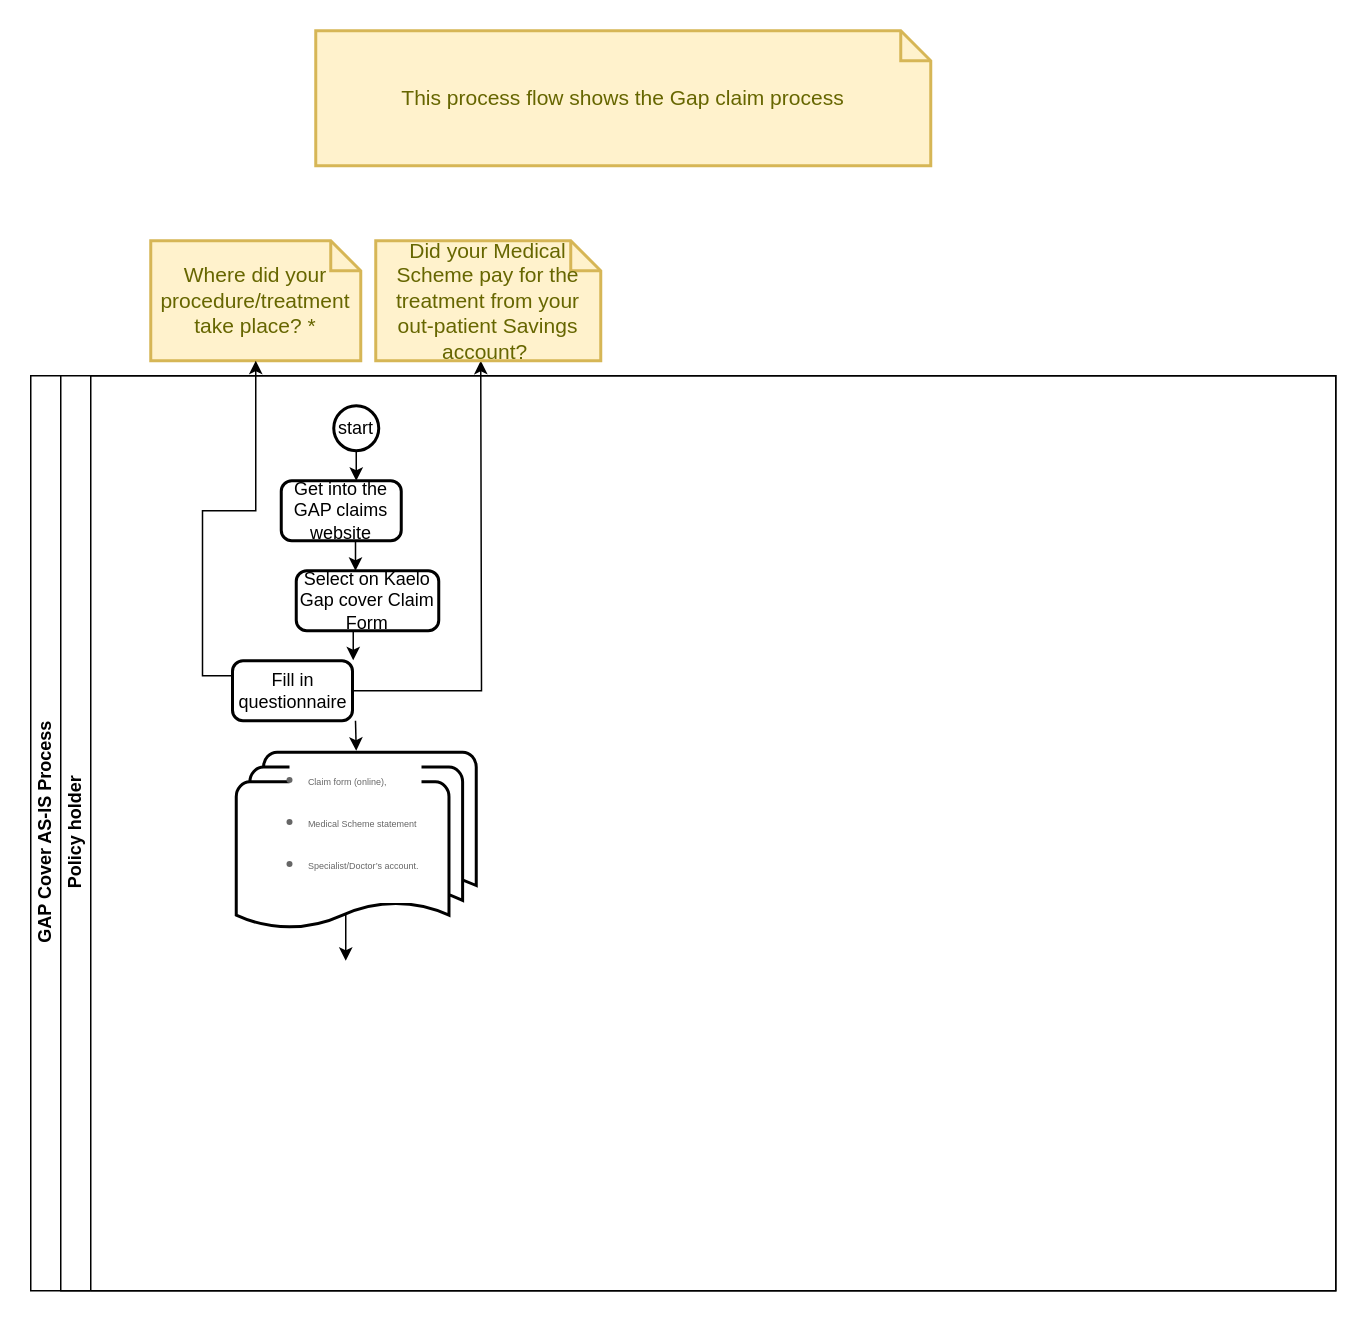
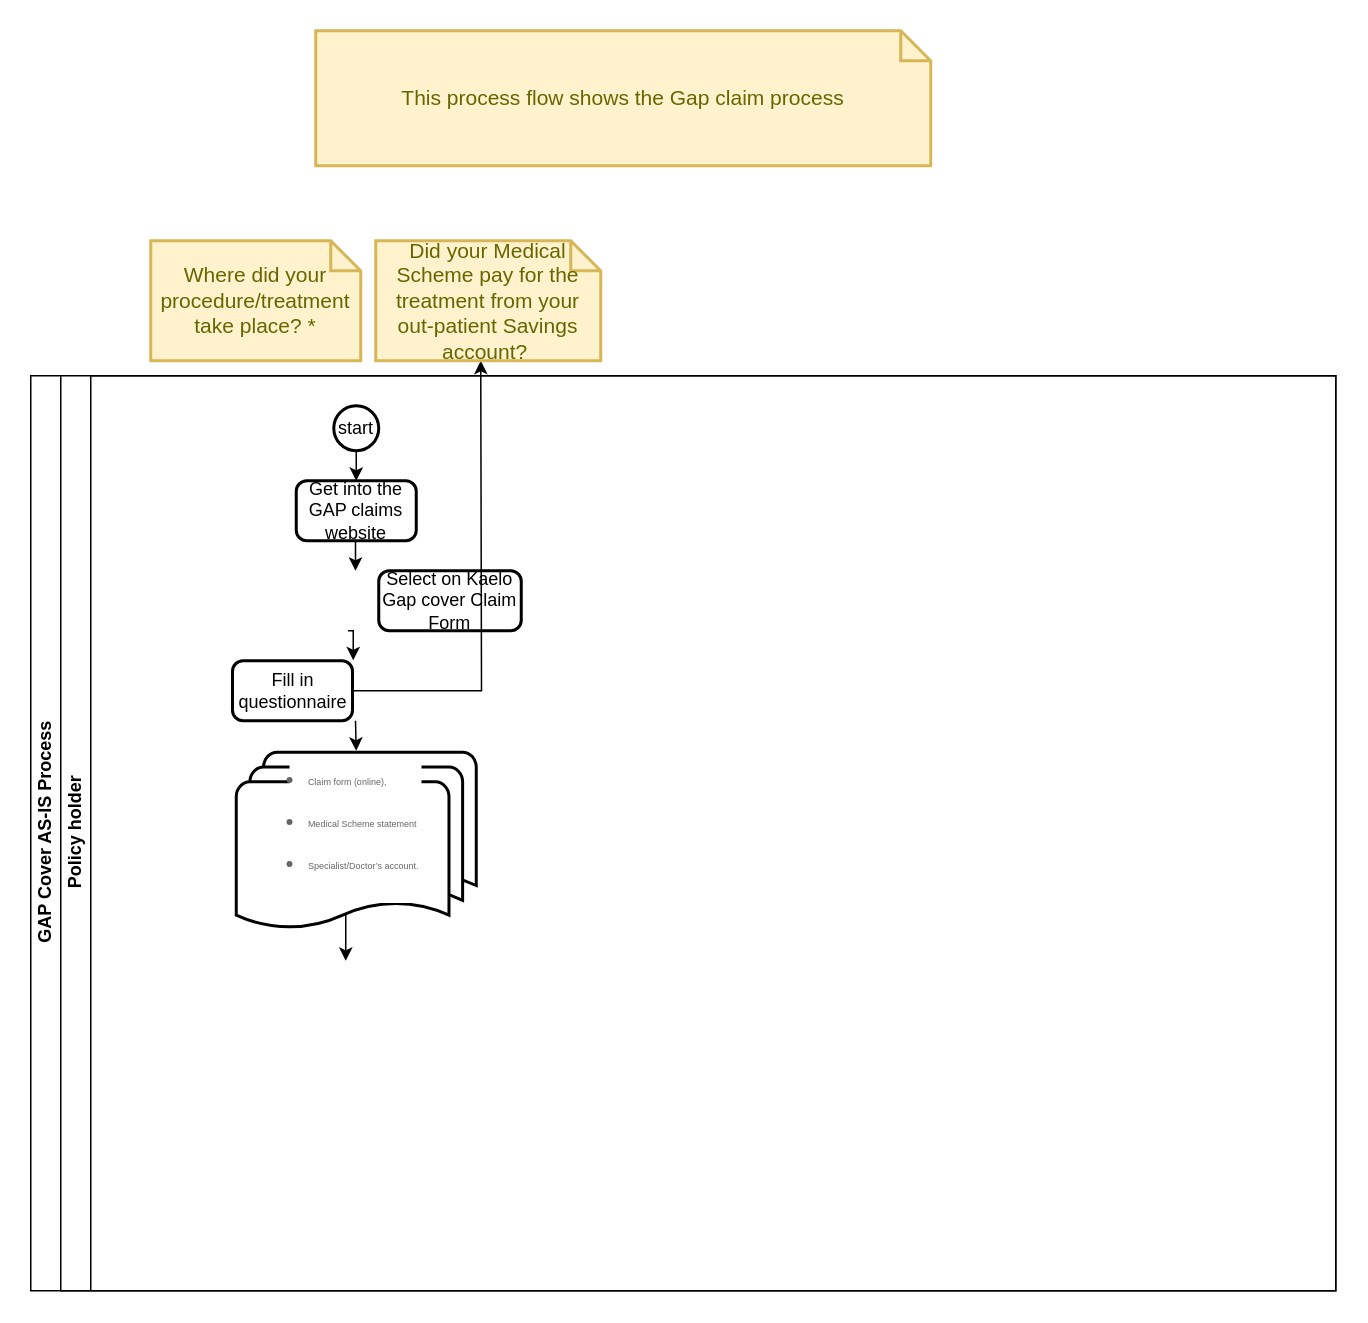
  <mxCell id="0" />
  <mxCell id="1" parent="0" />
  <mxCell id="2" value="GAP Cover AS-IS Process" style="swimlane;html=1;childLayout=stackLayout;resizeParent=1;resizeParentMax=0;horizontal=0;startSize=20;horizontalStack=0;" parent="1" vertex="1"><mxGeometry x="20" y="250" width="870" height="610" as="geometry" /></mxCell>
  <mxCell id="3" value="Policy holder" style="swimlane;html=1;startSize=20;horizontal=0;" parent="2" vertex="1"><mxGeometry x="20" width="850" height="610" as="geometry" /></mxCell>
  <mxCell id="4" style="edgeStyle=orthogonalEdgeStyle;rounded=0;orthogonalLoop=1;jettySize=auto;html=1;exitX=0.5;exitY=1;exitDx=0;exitDy=0;exitPerimeter=0;" edge="1" parent="3" source="5"><mxGeometry relative="1" as="geometry"><mxPoint x="197" y="70" as="targetPoint" /></mxGeometry></mxCell>
  <mxCell id="5" value="start" style="strokeWidth=2;html=1;shape=mxgraph.flowchart.start_2;whiteSpace=wrap;" vertex="1" parent="3"><mxGeometry x="182" y="20" width="30" height="30" as="geometry" /></mxCell>
  <mxCell id="6" style="edgeStyle=orthogonalEdgeStyle;rounded=0;orthogonalLoop=1;jettySize=auto;html=1;exitX=0.5;exitY=1;exitDx=0;exitDy=0;entryX=0.5;entryY=0;entryDx=0;entryDy=0;" edge="1" parent="3"><mxGeometry relative="1" as="geometry"><mxPoint x="189" y="110" as="sourcePoint" /><mxPoint x="196.5" y="130" as="targetPoint" /></mxGeometry></mxCell>
- <mxCell id="7" value="Get into the GAP claims website" style="rounded=1;whiteSpace=wrap;html=1;absoluteArcSize=1;arcSize=14;strokeWidth=2;" vertex="1" parent="3"><mxGeometry x="147" y="70" width="80" height="40" as="geometry" /></mxCell>
- <mxCell id="8" value="Select on Kaelo Gap cover Claim Form" style="rounded=1;whiteSpace=wrap;html=1;absoluteArcSize=1;arcSize=14;strokeWidth=2;" vertex="1" parent="3"><mxGeometry x="157" y="130" width="95" height="40" as="geometry" /></mxCell>
+ <mxCell id="7" value="Get into the GAP claims website" style="rounded=1;whiteSpace=wrap;html=1;absoluteArcSize=1;arcSize=14;strokeWidth=2;" vertex="1" parent="3"><mxGeometry x="157" y="70" width="80" height="40" as="geometry" /></mxCell>
+ <mxCell id="8" value="Select on Kaelo Gap cover Claim Form" style="rounded=1;whiteSpace=wrap;html=1;absoluteArcSize=1;arcSize=14;strokeWidth=2;" vertex="1" parent="3"><mxGeometry x="212" y="130" width="95" height="40" as="geometry" /></mxCell>
  <mxCell id="9" style="edgeStyle=orthogonalEdgeStyle;rounded=0;orthogonalLoop=1;jettySize=auto;html=1;exitX=0.5;exitY=1;exitDx=0;exitDy=0;" edge="1" parent="3"><mxGeometry relative="1" as="geometry"><mxPoint x="197" y="250" as="targetPoint" /><mxPoint x="196.5" y="230" as="sourcePoint" /></mxGeometry></mxCell>
  <mxCell id="10" style="edgeStyle=orthogonalEdgeStyle;rounded=0;orthogonalLoop=1;jettySize=auto;html=1;exitX=1;exitY=0.5;exitDx=0;exitDy=0;" edge="1" parent="3" source="11"><mxGeometry relative="1" as="geometry"><mxPoint x="280" y="-10" as="targetPoint" /></mxGeometry></mxCell>
  <mxCell id="11" value="Fill in questionnaire" style="rounded=1;whiteSpace=wrap;html=1;absoluteArcSize=1;arcSize=14;strokeWidth=2;" vertex="1" parent="3"><mxGeometry x="114.5" y="190" width="80" height="40" as="geometry" /></mxCell>
  <mxCell id="12" style="edgeStyle=orthogonalEdgeStyle;rounded=0;orthogonalLoop=1;jettySize=auto;html=1;exitX=0.5;exitY=1;exitDx=0;exitDy=0;entryX=0.606;entryY=-0.008;entryDx=0;entryDy=0;entryPerimeter=0;" edge="1" parent="3"><mxGeometry relative="1" as="geometry"><mxPoint x="191.5" y="170" as="sourcePoint" /><mxPoint x="194.98" y="189.68" as="targetPoint" /></mxGeometry></mxCell>
  <mxCell id="13" style="edgeStyle=orthogonalEdgeStyle;rounded=0;orthogonalLoop=1;jettySize=auto;html=1;exitX=0.5;exitY=0.88;exitDx=0;exitDy=0;exitPerimeter=0;" edge="1" parent="3" source="14"><mxGeometry relative="1" as="geometry"><mxPoint x="190" y="390" as="targetPoint" /></mxGeometry></mxCell>
  <mxCell id="14" value="&lt;ul style=&quot;box-sizing: border-box; margin: 0px; padding: 0px 0px 1em 1em; border: 0px; outline: 0px; text-size-adjust: 100%; vertical-align: baseline; background: rgb(255, 255, 255); list-style: disc; line-height: 26px; color: rgb(102, 102, 102); font-family: Arial, &amp;quot;Lucida Sans Unicode&amp;quot;, Tahoma, sans-serif; font-style: normal; font-variant-ligatures: normal; font-variant-caps: normal; font-weight: 500; letter-spacing: normal; orphans: 2; text-align: left; text-indent: 0px; text-transform: none; widows: 2; word-spacing: 0px; -webkit-text-stroke-width: 0px; white-space: normal; text-decoration-thickness: initial; text-decoration-style: initial; text-decoration-color: initial;&quot;&gt;&lt;li style=&quot;box-sizing: border-box; margin: 0px; padding: 0px; border: 0px; outline: 0px; text-size-adjust: 100%; vertical-align: baseline; background: transparent;&quot;&gt;&lt;font style=&quot;font-size: 6px;&quot;&gt;Claim form (online),&lt;/font&gt;&lt;/li&gt;&lt;li style=&quot;box-sizing: border-box; margin: 0px; padding: 0px; border: 0px; outline: 0px; text-size-adjust: 100%; vertical-align: baseline; background: transparent;&quot;&gt;&lt;font style=&quot;font-size: 6px;&quot;&gt;Medical Scheme statement&lt;/font&gt;&lt;/li&gt;&lt;li style=&quot;box-sizing: border-box; margin: 0px; padding: 0px; border: 0px; outline: 0px; text-size-adjust: 100%; vertical-align: baseline; background: transparent;&quot;&gt;&lt;font style=&quot;font-size: 6px;&quot;&gt;Specialist/Doctor’s account.&lt;font style=&quot;&quot;&gt;&amp;nbsp;&lt;/font&gt;&lt;/font&gt;&lt;/li&gt;&lt;/ul&gt;&lt;div&gt;&lt;br&gt;&lt;/div&gt;" style="strokeWidth=2;html=1;shape=mxgraph.flowchart.multi-document;whiteSpace=wrap;" vertex="1" parent="3"><mxGeometry x="117" y="251" width="160" height="119" as="geometry" /></mxCell>
  <mxCell id="15" value="This process flow shows the Gap claim process" style="shape=note;strokeWidth=2;fontSize=14;size=20;whiteSpace=wrap;html=1;fillColor=#fff2cc;strokeColor=#d6b656;fontColor=#666600;" vertex="1" parent="1"><mxGeometry x="210" y="20" width="410" height="90" as="geometry" /></mxCell>
  <mxCell id="16" value="Where did your procedure/treatment take place? *" style="shape=note;strokeWidth=2;fontSize=14;size=20;whiteSpace=wrap;html=1;fillColor=#fff2cc;strokeColor=#d6b656;fontColor=#666600;" vertex="1" parent="1"><mxGeometry x="100" y="160" width="140" height="80" as="geometry" /></mxCell>
- <mxCell id="17" style="edgeStyle=orthogonalEdgeStyle;rounded=0;orthogonalLoop=1;jettySize=auto;html=1;exitX=0;exitY=0.25;exitDx=0;exitDy=0;" edge="1" parent="1" source="11" target="16"><mxGeometry relative="1" as="geometry"><mxPoint x="140" y="220" as="targetPoint" /></mxGeometry></mxCell>
  <mxCell id="18" value="&lt;div&gt;&lt;br&gt;&lt;/div&gt;&lt;div&gt;Did your Medical Scheme pay for the treatment from your out-patient Savings account?&amp;nbsp;&lt;/div&gt;&lt;div&gt;&lt;br&gt;&lt;/div&gt;" style="shape=note;strokeWidth=2;fontSize=14;size=20;whiteSpace=wrap;html=1;fillColor=#fff2cc;strokeColor=#d6b656;fontColor=#666600;" vertex="1" parent="1"><mxGeometry x="250" y="160" width="150" height="80" as="geometry" /></mxCell>
